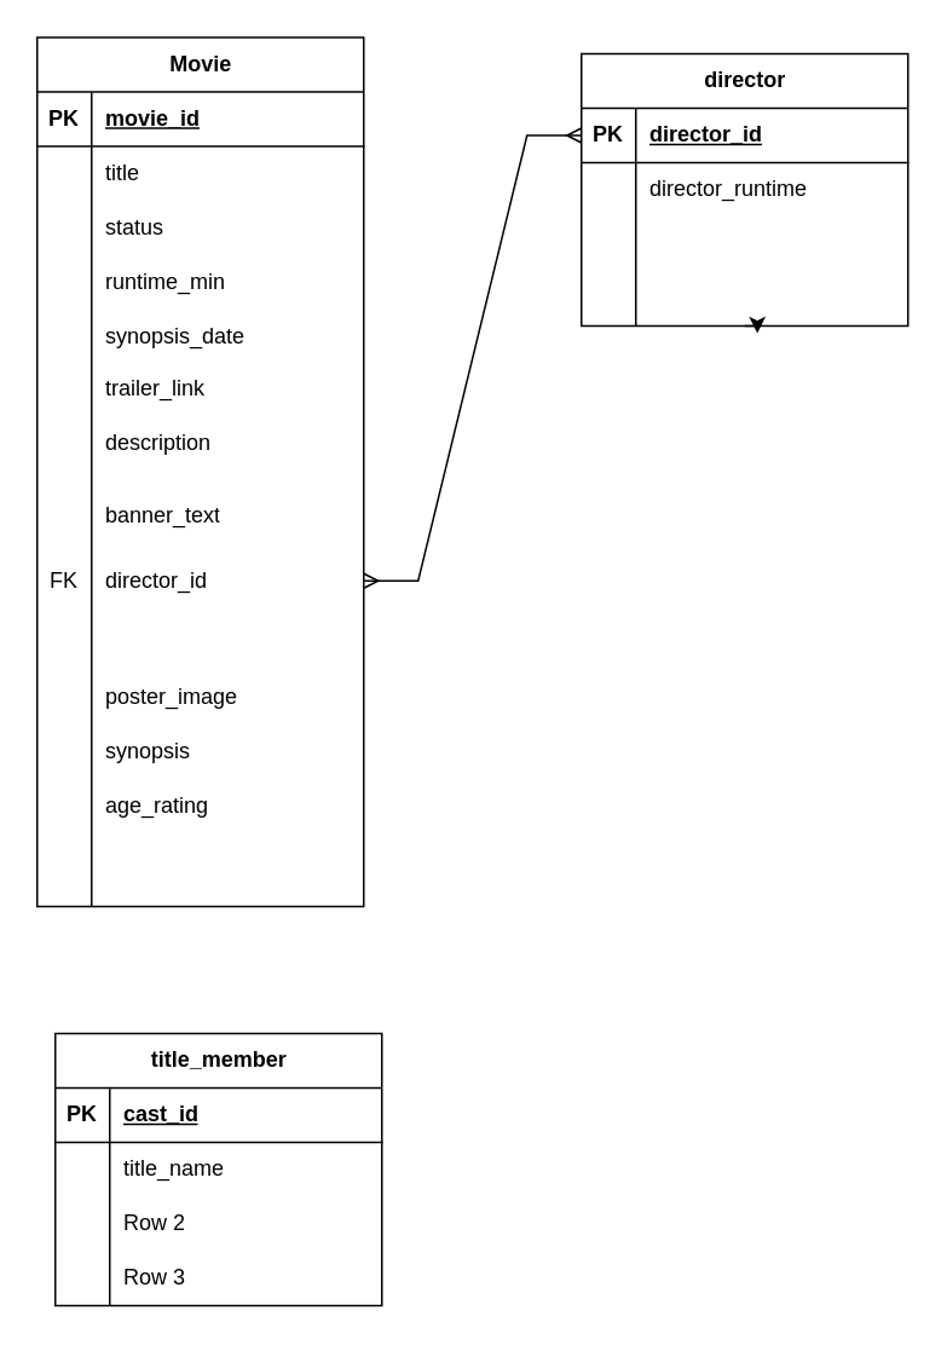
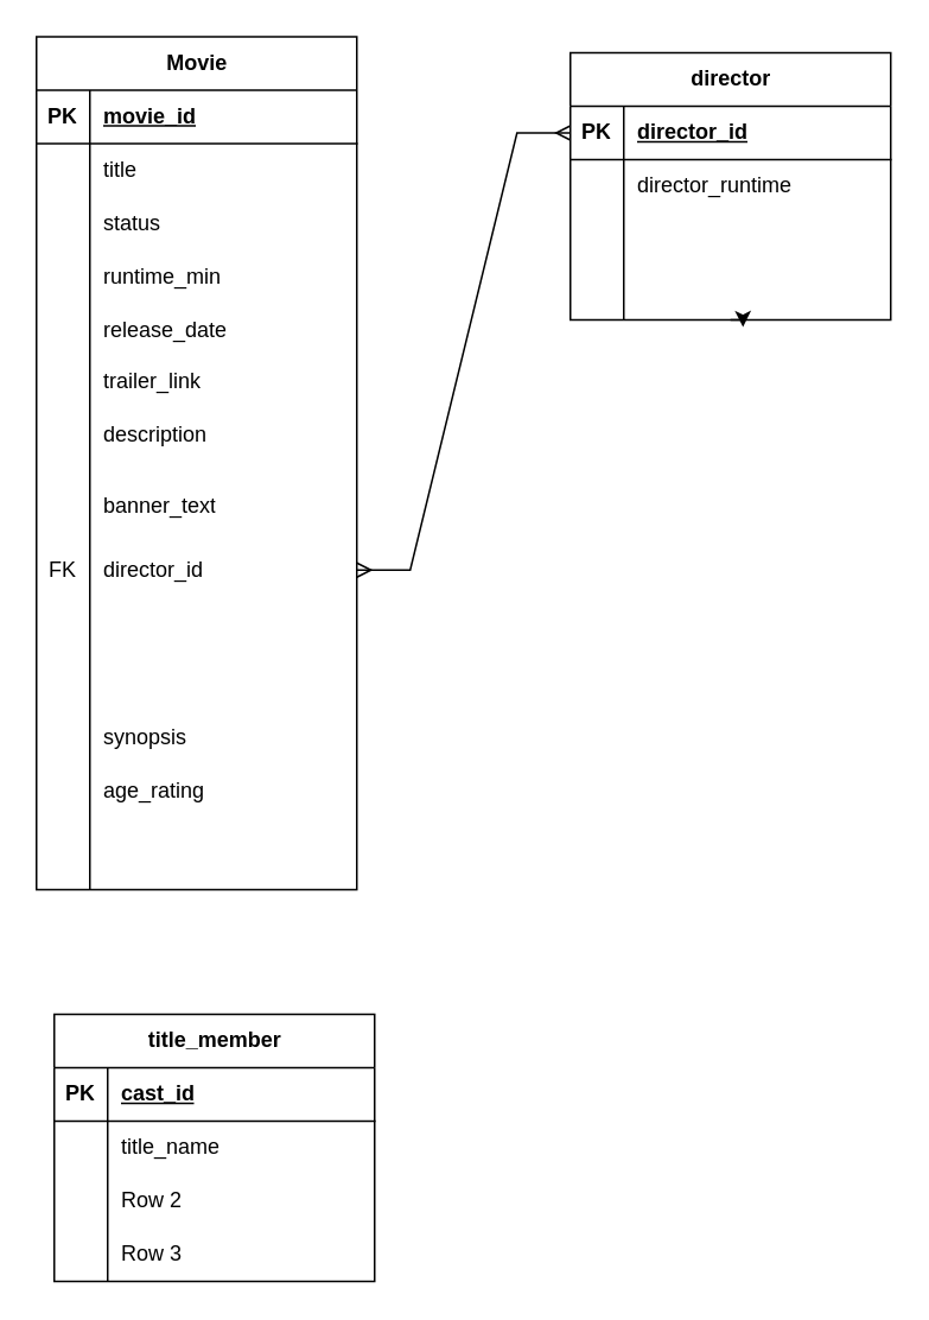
  <mxCell id="0" />
  <mxCell id="1" parent="0" />
  <mxCell id="2" value="Movie" style="shape=table;startSize=30;container=1;collapsible=1;childLayout=tableLayout;fixedRows=1;rowLines=0;fontStyle=1;align=center;resizeLast=1;html=1;" vertex="1" parent="1"><mxGeometry x="20" y="20" width="180" height="479" as="geometry"><mxRectangle x="80" y="141" width="70" height="30" as="alternateBounds" /></mxGeometry></mxCell>
  <mxCell id="3" value="" style="shape=tableRow;horizontal=0;startSize=0;swimlaneHead=0;swimlaneBody=0;fillColor=none;collapsible=0;dropTarget=0;points=[[0,0.5],[1,0.5]];portConstraint=eastwest;top=0;left=0;right=0;bottom=1;" vertex="1" parent="2"><mxGeometry y="30" width="180" height="30" as="geometry" /></mxCell>
  <mxCell id="4" value="PK" style="shape=partialRectangle;connectable=0;fillColor=none;top=0;left=0;bottom=0;right=0;fontStyle=1;overflow=hidden;whiteSpace=wrap;html=1;" vertex="1" parent="3"><mxGeometry width="30" height="30" as="geometry"><mxRectangle width="30" height="30" as="alternateBounds" /></mxGeometry></mxCell>
  <mxCell id="5" value="movie_id" style="shape=partialRectangle;connectable=0;fillColor=none;top=0;left=0;bottom=0;right=0;align=left;spacingLeft=6;fontStyle=5;overflow=hidden;whiteSpace=wrap;html=1;" vertex="1" parent="3"><mxGeometry x="30" width="150" height="30" as="geometry"><mxRectangle width="150" height="30" as="alternateBounds" /></mxGeometry></mxCell>
  <mxCell id="6" value="" style="shape=tableRow;horizontal=0;startSize=0;swimlaneHead=0;swimlaneBody=0;fillColor=none;collapsible=0;dropTarget=0;points=[[0,0.5],[1,0.5]];portConstraint=eastwest;top=0;left=0;right=0;bottom=0;" vertex="1" parent="2"><mxGeometry y="60" width="180" height="30" as="geometry" /></mxCell>
  <mxCell id="7" value="" style="shape=partialRectangle;connectable=0;fillColor=none;top=0;left=0;bottom=0;right=0;editable=1;overflow=hidden;whiteSpace=wrap;html=1;" vertex="1" parent="6"><mxGeometry width="30" height="30" as="geometry"><mxRectangle width="30" height="30" as="alternateBounds" /></mxGeometry></mxCell>
  <mxCell id="8" value="title" style="shape=partialRectangle;connectable=0;fillColor=none;top=0;left=0;bottom=0;right=0;align=left;spacingLeft=6;overflow=hidden;whiteSpace=wrap;html=1;" vertex="1" parent="6"><mxGeometry x="30" width="150" height="30" as="geometry"><mxRectangle width="150" height="30" as="alternateBounds" /></mxGeometry></mxCell>
  <mxCell id="9" value="" style="shape=tableRow;horizontal=0;startSize=0;swimlaneHead=0;swimlaneBody=0;fillColor=none;collapsible=0;dropTarget=0;points=[[0,0.5],[1,0.5]];portConstraint=eastwest;top=0;left=0;right=0;bottom=0;" vertex="1" parent="2"><mxGeometry y="90" width="180" height="30" as="geometry" /></mxCell>
  <mxCell id="10" value="" style="shape=partialRectangle;connectable=0;fillColor=none;top=0;left=0;bottom=0;right=0;editable=1;overflow=hidden;whiteSpace=wrap;html=1;" vertex="1" parent="9"><mxGeometry width="30" height="30" as="geometry"><mxRectangle width="30" height="30" as="alternateBounds" /></mxGeometry></mxCell>
  <mxCell id="11" value="status" style="shape=partialRectangle;connectable=0;fillColor=none;top=0;left=0;bottom=0;right=0;align=left;spacingLeft=6;overflow=hidden;whiteSpace=wrap;html=1;" vertex="1" parent="9"><mxGeometry x="30" width="150" height="30" as="geometry"><mxRectangle width="150" height="30" as="alternateBounds" /></mxGeometry></mxCell>
  <mxCell id="12" value="" style="shape=tableRow;horizontal=0;startSize=0;swimlaneHead=0;swimlaneBody=0;fillColor=none;collapsible=0;dropTarget=0;points=[[0,0.5],[1,0.5]];portConstraint=eastwest;top=0;left=0;right=0;bottom=0;" vertex="1" parent="2"><mxGeometry y="120" width="180" height="359" as="geometry" /></mxCell>
  <mxCell id="13" value="FK" style="shape=partialRectangle;connectable=0;fillColor=none;top=0;left=0;bottom=0;right=0;editable=1;overflow=hidden;whiteSpace=wrap;html=1;" vertex="1" parent="12"><mxGeometry width="30" height="359" as="geometry"><mxRectangle width="30" height="359" as="alternateBounds" /></mxGeometry></mxCell>
  <mxCell id="14" value="director_id" style="shape=partialRectangle;connectable=0;fillColor=none;top=0;left=0;bottom=0;right=0;align=left;spacingLeft=6;overflow=hidden;whiteSpace=wrap;html=1;" vertex="1" parent="12"><mxGeometry x="30" width="150" height="359" as="geometry"><mxRectangle width="150" height="359" as="alternateBounds" /></mxGeometry></mxCell>
- <mxCell id="15" value="synopsis_date" style="shape=partialRectangle;connectable=0;fillColor=none;top=0;left=0;bottom=0;right=0;align=left;spacingLeft=6;overflow=hidden;whiteSpace=wrap;html=1;" vertex="1" parent="1"><mxGeometry x="50" y="170" width="150" height="30" as="geometry"><mxRectangle width="150" height="30" as="alternateBounds" /></mxGeometry></mxCell>
+ <mxCell id="15" value="release_date" style="shape=partialRectangle;connectable=0;fillColor=none;top=0;left=0;bottom=0;right=0;align=left;spacingLeft=6;overflow=hidden;whiteSpace=wrap;html=1;" vertex="1" parent="1"><mxGeometry x="50" y="170" width="150" height="30" as="geometry"><mxRectangle width="150" height="30" as="alternateBounds" /></mxGeometry></mxCell>
  <mxCell id="16" value="runtime_min" style="shape=partialRectangle;connectable=0;fillColor=none;top=0;left=0;bottom=0;right=0;align=left;spacingLeft=6;overflow=hidden;whiteSpace=wrap;html=1;" vertex="1" parent="1"><mxGeometry x="50" y="139" width="150" height="31" as="geometry"><mxRectangle width="150" height="30" as="alternateBounds" /></mxGeometry></mxCell>
  <mxCell id="17" value="description" style="shape=partialRectangle;connectable=0;fillColor=none;top=0;left=0;bottom=0;right=0;align=left;spacingLeft=6;overflow=hidden;whiteSpace=wrap;html=1;" vertex="1" parent="1"><mxGeometry x="50" y="229" width="150" height="30" as="geometry"><mxRectangle width="150" height="30" as="alternateBounds" /></mxGeometry></mxCell>
  <mxCell id="18" value="trailer_link" style="shape=partialRectangle;connectable=0;fillColor=none;top=0;left=0;bottom=0;right=0;align=left;spacingLeft=6;overflow=hidden;whiteSpace=wrap;html=1;" vertex="1" parent="1"><mxGeometry x="50" y="199" width="150" height="30" as="geometry"><mxRectangle width="150" height="30" as="alternateBounds" /></mxGeometry></mxCell>
  <mxCell id="19" value="banner_text" style="shape=partialRectangle;connectable=0;fillColor=none;top=0;left=0;bottom=0;right=0;align=left;spacingLeft=6;overflow=hidden;whiteSpace=wrap;html=1;" vertex="1" parent="1"><mxGeometry x="50" y="269" width="150" height="30" as="geometry"><mxRectangle width="150" height="30" as="alternateBounds" /></mxGeometry></mxCell>
- <mxCell id="20" value="poster_image" style="shape=partialRectangle;connectable=0;fillColor=none;top=0;left=0;bottom=0;right=0;align=left;spacingLeft=6;overflow=hidden;whiteSpace=wrap;html=1;" vertex="1" parent="1"><mxGeometry x="50" y="369" width="150" height="30" as="geometry"><mxRectangle width="150" height="30" as="alternateBounds" /></mxGeometry></mxCell>
  <mxCell id="21" value="synopsis" style="shape=partialRectangle;connectable=0;fillColor=none;top=0;left=0;bottom=0;right=0;align=left;spacingLeft=6;overflow=hidden;whiteSpace=wrap;html=1;" vertex="1" parent="1"><mxGeometry x="50" y="399" width="150" height="30" as="geometry"><mxRectangle width="150" height="30" as="alternateBounds" /></mxGeometry></mxCell>
  <mxCell id="22" value="director" style="shape=table;startSize=30;container=1;collapsible=1;childLayout=tableLayout;fixedRows=1;rowLines=0;fontStyle=1;align=center;resizeLast=1;html=1;" vertex="1" parent="1"><mxGeometry x="320" y="29" width="180" height="150" as="geometry" /></mxCell>
  <mxCell id="23" value="" style="shape=tableRow;horizontal=0;startSize=0;swimlaneHead=0;swimlaneBody=0;fillColor=none;collapsible=0;dropTarget=0;points=[[0,0.5],[1,0.5]];portConstraint=eastwest;top=0;left=0;right=0;bottom=1;" vertex="1" parent="22"><mxGeometry y="30" width="180" height="30" as="geometry" /></mxCell>
  <mxCell id="24" value="PK" style="shape=partialRectangle;connectable=0;fillColor=none;top=0;left=0;bottom=0;right=0;fontStyle=1;overflow=hidden;whiteSpace=wrap;html=1;" vertex="1" parent="23"><mxGeometry width="30" height="30" as="geometry"><mxRectangle width="30" height="30" as="alternateBounds" /></mxGeometry></mxCell>
  <mxCell id="25" value="director_id" style="shape=partialRectangle;connectable=0;fillColor=none;top=0;left=0;bottom=0;right=0;align=left;spacingLeft=6;fontStyle=5;overflow=hidden;whiteSpace=wrap;html=1;" vertex="1" parent="23"><mxGeometry x="30" width="150" height="30" as="geometry"><mxRectangle width="150" height="30" as="alternateBounds" /></mxGeometry></mxCell>
  <mxCell id="26" value="" style="shape=tableRow;horizontal=0;startSize=0;swimlaneHead=0;swimlaneBody=0;fillColor=none;collapsible=0;dropTarget=0;points=[[0,0.5],[1,0.5]];portConstraint=eastwest;top=0;left=0;right=0;bottom=0;" vertex="1" parent="22"><mxGeometry y="60" width="180" height="30" as="geometry" /></mxCell>
  <mxCell id="27" value="" style="shape=partialRectangle;connectable=0;fillColor=none;top=0;left=0;bottom=0;right=0;editable=1;overflow=hidden;whiteSpace=wrap;html=1;" vertex="1" parent="26"><mxGeometry width="30" height="30" as="geometry"><mxRectangle width="30" height="30" as="alternateBounds" /></mxGeometry></mxCell>
  <mxCell id="28" value="director_runtime" style="shape=partialRectangle;connectable=0;fillColor=none;top=0;left=0;bottom=0;right=0;align=left;spacingLeft=6;overflow=hidden;whiteSpace=wrap;html=1;" vertex="1" parent="26"><mxGeometry x="30" width="150" height="30" as="geometry"><mxRectangle width="150" height="30" as="alternateBounds" /></mxGeometry></mxCell>
  <mxCell id="29" value="" style="shape=tableRow;horizontal=0;startSize=0;swimlaneHead=0;swimlaneBody=0;fillColor=none;collapsible=0;dropTarget=0;points=[[0,0.5],[1,0.5]];portConstraint=eastwest;top=0;left=0;right=0;bottom=0;" vertex="1" parent="22"><mxGeometry y="90" width="180" height="30" as="geometry" /></mxCell>
  <mxCell id="30" value="" style="shape=partialRectangle;connectable=0;fillColor=none;top=0;left=0;bottom=0;right=0;editable=1;overflow=hidden;whiteSpace=wrap;html=1;" vertex="1" parent="29"><mxGeometry width="30" height="30" as="geometry"><mxRectangle width="30" height="30" as="alternateBounds" /></mxGeometry></mxCell>
  <mxCell id="31" value="" style="shape=partialRectangle;connectable=0;fillColor=none;top=0;left=0;bottom=0;right=0;align=left;spacingLeft=6;overflow=hidden;whiteSpace=wrap;html=1;" vertex="1" parent="29"><mxGeometry x="30" width="150" height="30" as="geometry"><mxRectangle width="150" height="30" as="alternateBounds" /></mxGeometry></mxCell>
  <mxCell id="32" value="" style="shape=tableRow;horizontal=0;startSize=0;swimlaneHead=0;swimlaneBody=0;fillColor=none;collapsible=0;dropTarget=0;points=[[0,0.5],[1,0.5]];portConstraint=eastwest;top=0;left=0;right=0;bottom=0;" vertex="1" parent="22"><mxGeometry y="120" width="180" height="30" as="geometry" /></mxCell>
  <mxCell id="33" value="" style="shape=partialRectangle;connectable=0;fillColor=none;top=0;left=0;bottom=0;right=0;editable=1;overflow=hidden;whiteSpace=wrap;html=1;" vertex="1" parent="32"><mxGeometry width="30" height="30" as="geometry"><mxRectangle width="30" height="30" as="alternateBounds" /></mxGeometry></mxCell>
  <mxCell id="34" value="" style="shape=partialRectangle;connectable=0;fillColor=none;top=0;left=0;bottom=0;right=0;align=left;spacingLeft=6;overflow=hidden;whiteSpace=wrap;html=1;" vertex="1" parent="32"><mxGeometry x="30" width="150" height="30" as="geometry"><mxRectangle width="150" height="30" as="alternateBounds" /></mxGeometry></mxCell>
  <mxCell id="35" style="edgeStyle=orthogonalEdgeStyle;rounded=0;orthogonalLoop=1;jettySize=auto;html=1;exitX=0.5;exitY=1;exitDx=0;exitDy=0;entryX=0.539;entryY=1.133;entryDx=0;entryDy=0;entryPerimeter=0;" edge="1" parent="22" source="22" target="32"><mxGeometry relative="1" as="geometry" /></mxCell>
  <mxCell id="36" value="age_rating" style="shape=partialRectangle;connectable=0;fillColor=none;top=0;left=0;bottom=0;right=0;align=left;spacingLeft=6;overflow=hidden;whiteSpace=wrap;html=1;" vertex="1" parent="1"><mxGeometry x="50" y="429" width="150" height="30" as="geometry"><mxRectangle width="150" height="30" as="alternateBounds" /></mxGeometry></mxCell>
  <mxCell id="37" value="" style="edgeStyle=entityRelationEdgeStyle;fontSize=12;html=1;endArrow=ERmany;startArrow=ERmany;rounded=0;exitX=1;exitY=0.5;exitDx=0;exitDy=0;entryX=0;entryY=0.5;entryDx=0;entryDy=0;" edge="1" parent="1" source="12" target="23"><mxGeometry width="100" height="100" relative="1" as="geometry"><mxPoint x="220" y="169" as="sourcePoint" /><mxPoint x="320" y="69" as="targetPoint" /></mxGeometry></mxCell>
  <mxCell id="38" value="title_member" style="shape=table;startSize=30;container=1;collapsible=1;childLayout=tableLayout;fixedRows=1;rowLines=0;fontStyle=1;align=center;resizeLast=1;html=1;" vertex="1" parent="1"><mxGeometry x="30" y="569" width="180" height="150" as="geometry" /></mxCell>
  <mxCell id="39" value="" style="shape=tableRow;horizontal=0;startSize=0;swimlaneHead=0;swimlaneBody=0;fillColor=none;collapsible=0;dropTarget=0;points=[[0,0.5],[1,0.5]];portConstraint=eastwest;top=0;left=0;right=0;bottom=1;" vertex="1" parent="38"><mxGeometry y="30" width="180" height="30" as="geometry" /></mxCell>
  <mxCell id="40" value="PK" style="shape=partialRectangle;connectable=0;fillColor=none;top=0;left=0;bottom=0;right=0;fontStyle=1;overflow=hidden;whiteSpace=wrap;html=1;" vertex="1" parent="39"><mxGeometry width="30" height="30" as="geometry"><mxRectangle width="30" height="30" as="alternateBounds" /></mxGeometry></mxCell>
  <mxCell id="41" value="cast_id" style="shape=partialRectangle;connectable=0;fillColor=none;top=0;left=0;bottom=0;right=0;align=left;spacingLeft=6;fontStyle=5;overflow=hidden;whiteSpace=wrap;html=1;" vertex="1" parent="39"><mxGeometry x="30" width="150" height="30" as="geometry"><mxRectangle width="150" height="30" as="alternateBounds" /></mxGeometry></mxCell>
  <mxCell id="42" value="" style="shape=tableRow;horizontal=0;startSize=0;swimlaneHead=0;swimlaneBody=0;fillColor=none;collapsible=0;dropTarget=0;points=[[0,0.5],[1,0.5]];portConstraint=eastwest;top=0;left=0;right=0;bottom=0;" vertex="1" parent="38"><mxGeometry y="60" width="180" height="30" as="geometry" /></mxCell>
  <mxCell id="43" value="" style="shape=partialRectangle;connectable=0;fillColor=none;top=0;left=0;bottom=0;right=0;editable=1;overflow=hidden;whiteSpace=wrap;html=1;" vertex="1" parent="42"><mxGeometry width="30" height="30" as="geometry"><mxRectangle width="30" height="30" as="alternateBounds" /></mxGeometry></mxCell>
  <mxCell id="44" value="title_name" style="shape=partialRectangle;connectable=0;fillColor=none;top=0;left=0;bottom=0;right=0;align=left;spacingLeft=6;overflow=hidden;whiteSpace=wrap;html=1;" vertex="1" parent="42"><mxGeometry x="30" width="150" height="30" as="geometry"><mxRectangle width="150" height="30" as="alternateBounds" /></mxGeometry></mxCell>
  <mxCell id="45" value="" style="shape=tableRow;horizontal=0;startSize=0;swimlaneHead=0;swimlaneBody=0;fillColor=none;collapsible=0;dropTarget=0;points=[[0,0.5],[1,0.5]];portConstraint=eastwest;top=0;left=0;right=0;bottom=0;" vertex="1" parent="38"><mxGeometry y="90" width="180" height="30" as="geometry" /></mxCell>
  <mxCell id="46" value="" style="shape=partialRectangle;connectable=0;fillColor=none;top=0;left=0;bottom=0;right=0;editable=1;overflow=hidden;whiteSpace=wrap;html=1;" vertex="1" parent="45"><mxGeometry width="30" height="30" as="geometry"><mxRectangle width="30" height="30" as="alternateBounds" /></mxGeometry></mxCell>
  <mxCell id="47" value="Row 2" style="shape=partialRectangle;connectable=0;fillColor=none;top=0;left=0;bottom=0;right=0;align=left;spacingLeft=6;overflow=hidden;whiteSpace=wrap;html=1;" vertex="1" parent="45"><mxGeometry x="30" width="150" height="30" as="geometry"><mxRectangle width="150" height="30" as="alternateBounds" /></mxGeometry></mxCell>
  <mxCell id="48" value="" style="shape=tableRow;horizontal=0;startSize=0;swimlaneHead=0;swimlaneBody=0;fillColor=none;collapsible=0;dropTarget=0;points=[[0,0.5],[1,0.5]];portConstraint=eastwest;top=0;left=0;right=0;bottom=0;" vertex="1" parent="38"><mxGeometry y="120" width="180" height="30" as="geometry" /></mxCell>
  <mxCell id="49" value="" style="shape=partialRectangle;connectable=0;fillColor=none;top=0;left=0;bottom=0;right=0;editable=1;overflow=hidden;whiteSpace=wrap;html=1;" vertex="1" parent="48"><mxGeometry width="30" height="30" as="geometry"><mxRectangle width="30" height="30" as="alternateBounds" /></mxGeometry></mxCell>
  <mxCell id="50" value="Row 3" style="shape=partialRectangle;connectable=0;fillColor=none;top=0;left=0;bottom=0;right=0;align=left;spacingLeft=6;overflow=hidden;whiteSpace=wrap;html=1;" vertex="1" parent="48"><mxGeometry x="30" width="150" height="30" as="geometry"><mxRectangle width="150" height="30" as="alternateBounds" /></mxGeometry></mxCell>
